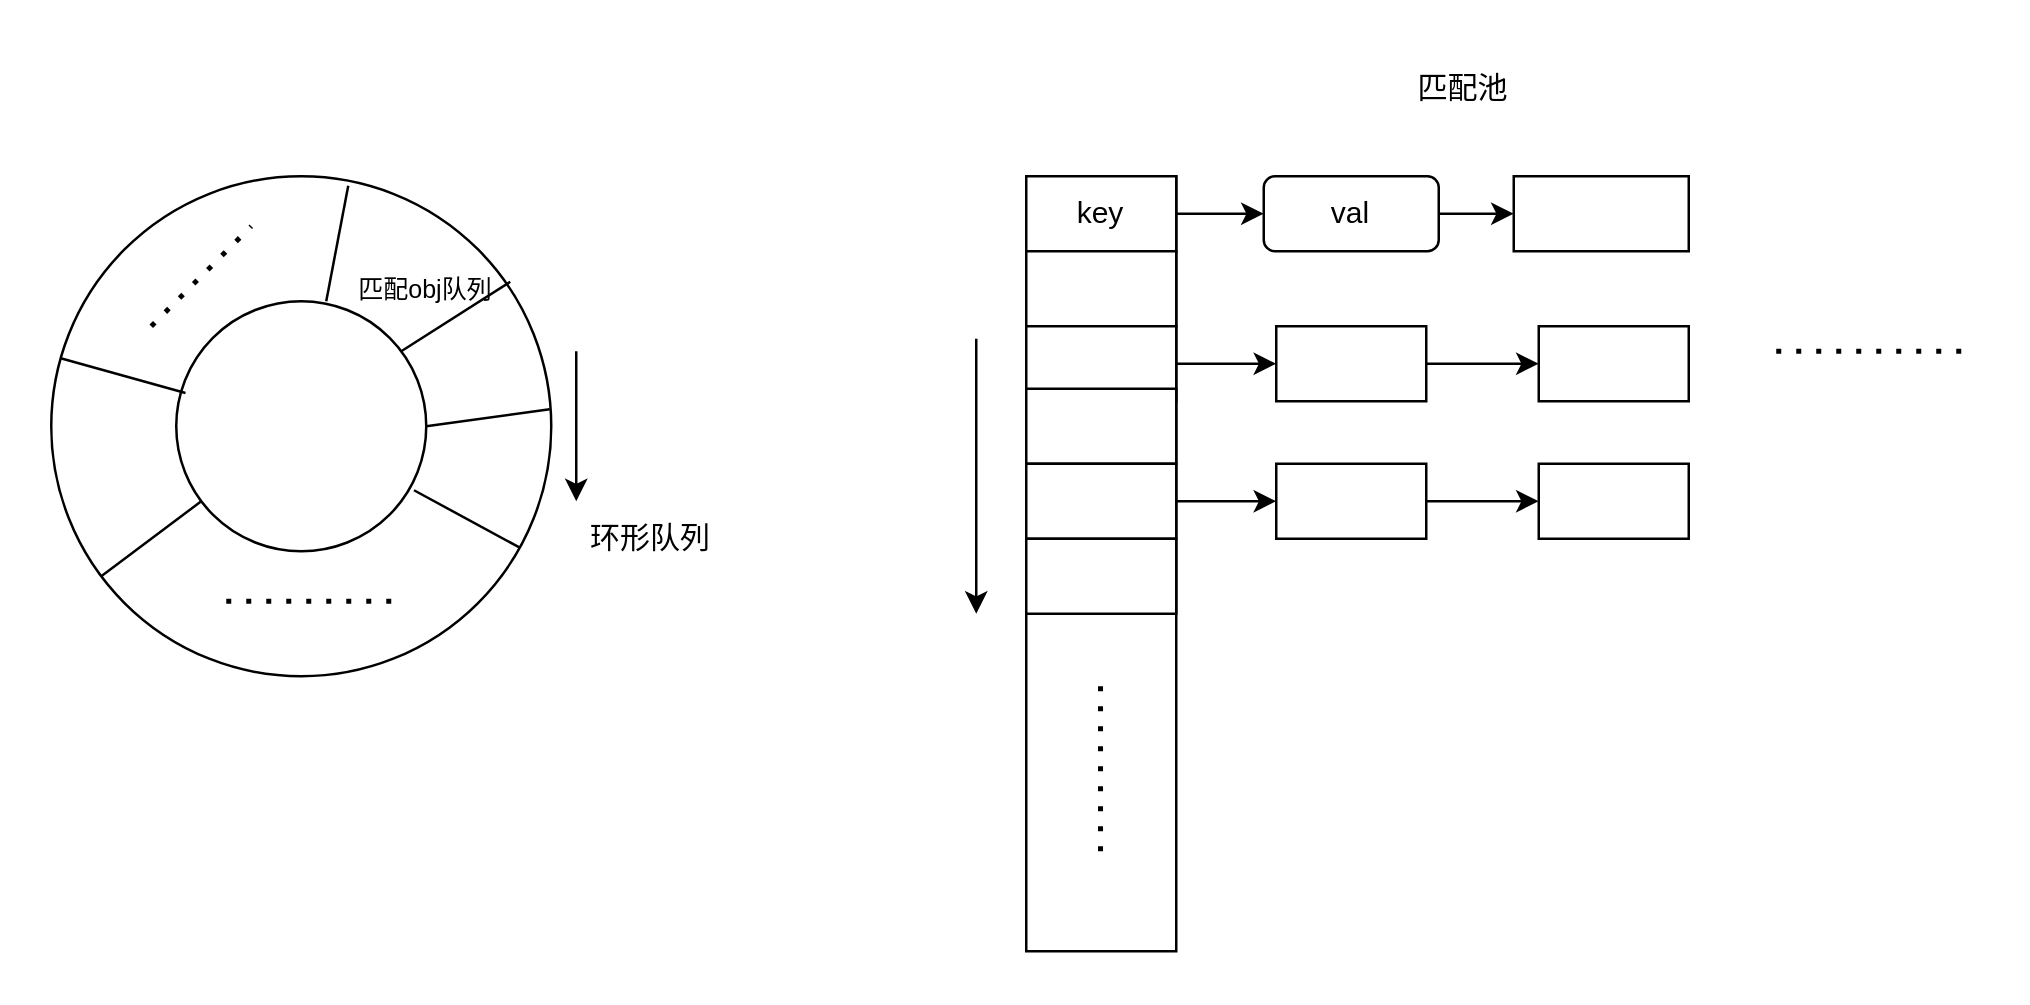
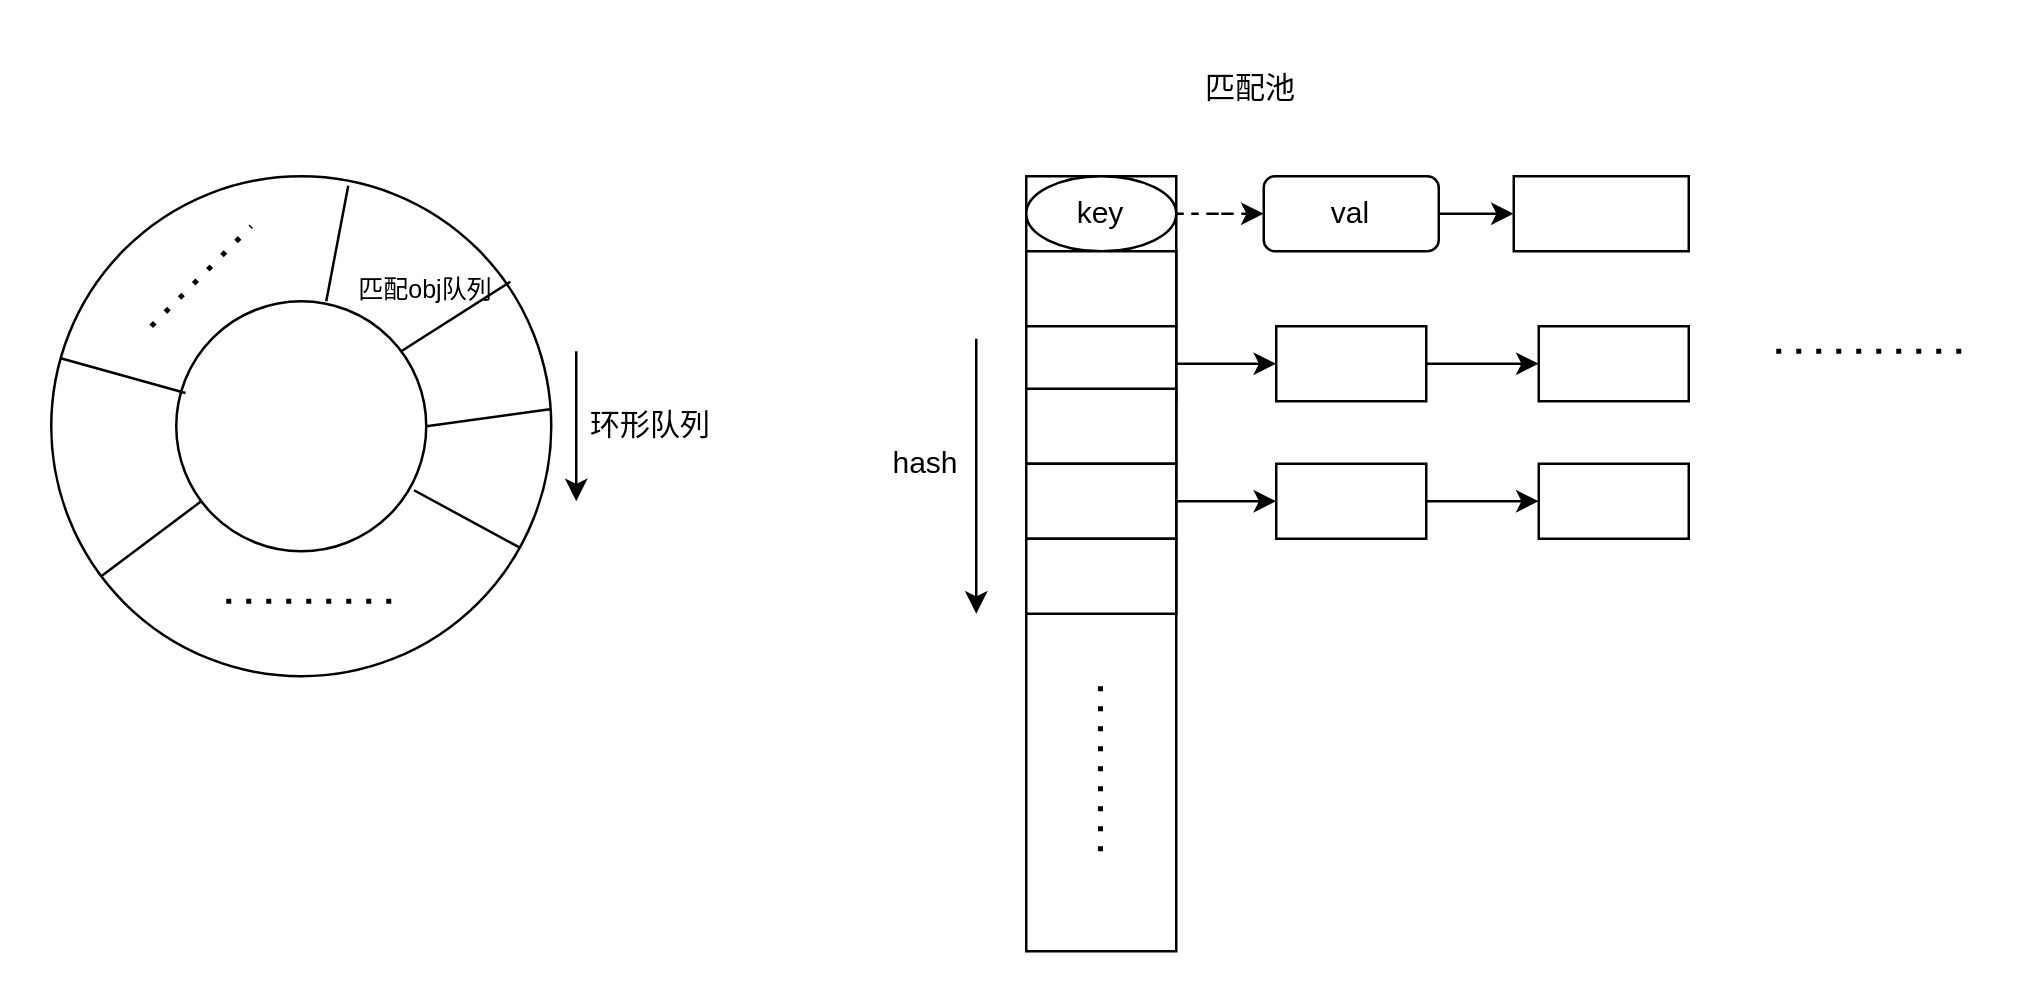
  <mxCell id="0" />
  <mxCell id="1" parent="0" />
  <mxCell id="2" value="" style="ellipse;whiteSpace=wrap;html=1;aspect=fixed;" vertex="1" parent="1"><mxGeometry x="20" y="70" width="200" height="200" as="geometry" /></mxCell>
  <mxCell id="3" value="" style="ellipse;whiteSpace=wrap;html=1;aspect=fixed;" vertex="1" parent="1"><mxGeometry x="70" y="120" width="100" height="100" as="geometry" /></mxCell>
  <mxCell id="4" value="" style="endArrow=none;html=1;rounded=0;" edge="1" parent="1" target="3"><mxGeometry width="50" height="50" relative="1" as="geometry"><mxPoint x="40" y="230" as="sourcePoint" /><mxPoint x="90" y="180" as="targetPoint" /></mxGeometry></mxCell>
  <mxCell id="5" value="" style="endArrow=none;html=1;rounded=0;entryX=0.918;entryY=0.211;entryDx=0;entryDy=0;entryPerimeter=0;" edge="1" parent="1" target="2"><mxGeometry width="50" height="50" relative="1" as="geometry"><mxPoint x="160" y="140" as="sourcePoint" /><mxPoint x="220" y="90" as="targetPoint" /></mxGeometry></mxCell>
  <mxCell id="6" value="" style="endArrow=none;html=1;rounded=0;entryX=0.997;entryY=0.466;entryDx=0;entryDy=0;entryPerimeter=0;exitX=1;exitY=0.5;exitDx=0;exitDy=0;" edge="1" parent="1" source="3" target="2"><mxGeometry width="50" height="50" relative="1" as="geometry"><mxPoint x="173" y="155" as="sourcePoint" /><mxPoint x="214" y="122" as="targetPoint" /></mxGeometry></mxCell>
  <mxCell id="7" value="" style="endArrow=none;html=1;rounded=0;entryX=0.594;entryY=0.019;entryDx=0;entryDy=0;entryPerimeter=0;" edge="1" parent="1" target="2"><mxGeometry width="50" height="50" relative="1" as="geometry"><mxPoint x="130" y="120" as="sourcePoint" /><mxPoint x="180" y="70" as="targetPoint" /></mxGeometry></mxCell>
  <mxCell id="8" value="" style="endArrow=none;html=1;rounded=0;entryX=0.951;entryY=0.756;entryDx=0;entryDy=0;entryPerimeter=0;" edge="1" parent="1" source="2" target="3"><mxGeometry width="50" height="50" relative="1" as="geometry"><mxPoint x="150" y="370" as="sourcePoint" /><mxPoint x="200" y="320" as="targetPoint" /></mxGeometry></mxCell>
  <mxCell id="9" value="" style="endArrow=none;dashed=1;html=1;dashPattern=1 3;strokeWidth=2;rounded=0;" edge="1" parent="1"><mxGeometry width="50" height="50" relative="1" as="geometry"><mxPoint x="90" y="240" as="sourcePoint" /><mxPoint x="160" y="240" as="targetPoint" /></mxGeometry></mxCell>
  <mxCell id="10" value="" style="endArrow=none;html=1;rounded=0;exitX=0.037;exitY=0.367;exitDx=0;exitDy=0;exitPerimeter=0;" edge="1" parent="1" source="3" target="2"><mxGeometry width="50" height="50" relative="1" as="geometry"><mxPoint x="50" y="150" as="sourcePoint" /><mxPoint x="100" y="100" as="targetPoint" /></mxGeometry></mxCell>
  <mxCell id="11" value="" style="endArrow=none;dashed=1;html=1;dashPattern=1 3;strokeWidth=2;rounded=0;" edge="1" parent="1"><mxGeometry width="50" height="50" relative="1" as="geometry"><mxPoint x="60" y="130" as="sourcePoint" /><mxPoint x="100" y="90" as="targetPoint" /></mxGeometry></mxCell>
  <mxCell id="12" value="匹配obj队列" style="text;html=1;strokeColor=none;fillColor=none;align=center;verticalAlign=middle;whiteSpace=wrap;rounded=0;fontSize=10;" vertex="1" parent="1"><mxGeometry x="140" y="100" width="60" height="30" as="geometry" /></mxCell>
  <mxCell id="13" value="" style="endArrow=classic;html=1;rounded=0;" edge="1" parent="1"><mxGeometry width="50" height="50" relative="1" as="geometry"><mxPoint x="230" y="140" as="sourcePoint" /><mxPoint x="230" y="200" as="targetPoint" /></mxGeometry></mxCell>
  <mxCell id="14" value="" style="rounded=0;whiteSpace=wrap;html=1;" vertex="1" parent="1"><mxGeometry x="410" y="70" width="60" height="310" as="geometry" /></mxCell>
- <mxCell id="15" value="" style="edgeStyle=orthogonalEdgeStyle;rounded=0;orthogonalLoop=1;jettySize=auto;html=1;" edge="1" parent="1" source="16" target="26"><mxGeometry relative="1" as="geometry" /></mxCell>
- <mxCell id="16" value="key" style="rounded=0;whiteSpace=wrap;html=1;" vertex="1" parent="1"><mxGeometry x="410" y="70" width="60" height="30" as="geometry" /></mxCell>
+ <mxCell id="15" value="" style="edgeStyle=orthogonalEdgeStyle;rounded=0;orthogonalLoop=1;jettySize=auto;html=1;dashed=1;" edge="1" parent="1" source="16" target="26"><mxGeometry relative="1" as="geometry" /></mxCell>
+ <mxCell id="16" value="key" style="ellipse;whiteSpace=wrap;html=1;" vertex="1" parent="1"><mxGeometry x="410" y="70" width="60" height="30" as="geometry" /></mxCell>
  <mxCell id="17" value="" style="rounded=0;whiteSpace=wrap;html=1;" vertex="1" parent="1"><mxGeometry x="410" y="100" width="60" height="30" as="geometry" /></mxCell>
  <mxCell id="18" value="" style="edgeStyle=orthogonalEdgeStyle;rounded=0;orthogonalLoop=1;jettySize=auto;html=1;" edge="1" parent="1" source="19" target="29"><mxGeometry relative="1" as="geometry" /></mxCell>
  <mxCell id="19" value="" style="rounded=0;whiteSpace=wrap;html=1;" vertex="1" parent="1"><mxGeometry x="410" y="130" width="60" height="30" as="geometry" /></mxCell>
  <mxCell id="20" value="" style="rounded=0;whiteSpace=wrap;html=1;" vertex="1" parent="1"><mxGeometry x="410" y="155" width="60" height="30" as="geometry" /></mxCell>
  <mxCell id="21" value="" style="edgeStyle=orthogonalEdgeStyle;rounded=0;orthogonalLoop=1;jettySize=auto;html=1;" edge="1" parent="1" source="22" target="32"><mxGeometry relative="1" as="geometry" /></mxCell>
  <mxCell id="22" value="" style="rounded=0;whiteSpace=wrap;html=1;" vertex="1" parent="1"><mxGeometry x="410" y="185" width="60" height="30" as="geometry" /></mxCell>
  <mxCell id="23" value="" style="rounded=0;whiteSpace=wrap;html=1;" vertex="1" parent="1"><mxGeometry x="410" y="215" width="60" height="30" as="geometry" /></mxCell>
  <mxCell id="24" value="" style="endArrow=none;dashed=1;html=1;dashPattern=1 3;strokeWidth=2;rounded=0;" edge="1" parent="1"><mxGeometry width="50" height="50" relative="1" as="geometry"><mxPoint x="439.71" y="340" as="sourcePoint" /><mxPoint x="439.71" y="270" as="targetPoint" /></mxGeometry></mxCell>
  <mxCell id="25" value="" style="edgeStyle=orthogonalEdgeStyle;rounded=0;orthogonalLoop=1;jettySize=auto;html=1;" edge="1" parent="1" source="26" target="27"><mxGeometry relative="1" as="geometry" /></mxCell>
  <mxCell id="26" value="val" style="whiteSpace=wrap;html=1;rounded=1;" vertex="1" parent="1"><mxGeometry x="505" y="70" width="70" height="30" as="geometry" /></mxCell>
  <mxCell id="27" value="" style="whiteSpace=wrap;html=1;rounded=0;" vertex="1" parent="1"><mxGeometry x="605" y="70" width="70" height="30" as="geometry" /></mxCell>
  <mxCell id="28" value="" style="edgeStyle=orthogonalEdgeStyle;rounded=0;orthogonalLoop=1;jettySize=auto;html=1;" edge="1" parent="1" source="29" target="30"><mxGeometry relative="1" as="geometry" /></mxCell>
  <mxCell id="29" value="" style="rounded=0;whiteSpace=wrap;html=1;" vertex="1" parent="1"><mxGeometry x="510" y="130" width="60" height="30" as="geometry" /></mxCell>
  <mxCell id="30" value="" style="rounded=0;whiteSpace=wrap;html=1;" vertex="1" parent="1"><mxGeometry x="615" y="130" width="60" height="30" as="geometry" /></mxCell>
  <mxCell id="31" value="" style="edgeStyle=orthogonalEdgeStyle;rounded=0;orthogonalLoop=1;jettySize=auto;html=1;" edge="1" parent="1" source="32" target="33"><mxGeometry relative="1" as="geometry" /></mxCell>
  <mxCell id="32" value="" style="rounded=0;whiteSpace=wrap;html=1;" vertex="1" parent="1"><mxGeometry x="510" y="185" width="60" height="30" as="geometry" /></mxCell>
  <mxCell id="33" value="" style="rounded=0;whiteSpace=wrap;html=1;" vertex="1" parent="1"><mxGeometry x="615" y="185" width="60" height="30" as="geometry" /></mxCell>
  <mxCell id="34" value="" style="endArrow=none;dashed=1;html=1;dashPattern=1 3;strokeWidth=2;rounded=0;" edge="1" parent="1"><mxGeometry width="50" height="50" relative="1" as="geometry"><mxPoint x="710" y="140" as="sourcePoint" /><mxPoint x="790" y="140" as="targetPoint" /></mxGeometry></mxCell>
- <mxCell id="35" value="匹配池" style="text;html=1;strokeColor=none;fillColor=none;align=center;verticalAlign=middle;whiteSpace=wrap;rounded=0;" vertex="1" parent="1"><mxGeometry x="555" y="20" width="60" height="30" as="geometry" /></mxCell>
+ <mxCell id="35" value="匹配池" style="text;html=1;strokeColor=none;fillColor=none;align=center;verticalAlign=middle;whiteSpace=wrap;rounded=0;" vertex="1" parent="1"><mxGeometry x="470" y="20" width="60" height="30" as="geometry" /></mxCell>
+ <mxCell id="36" value="hash" style="text;html=1;strokeColor=none;fillColor=none;align=center;verticalAlign=middle;whiteSpace=wrap;rounded=0;" vertex="1" parent="1"><mxGeometry x="340" y="170" width="60" height="30" as="geometry" /></mxCell>
  <mxCell id="37" value="" style="endArrow=classic;html=1;rounded=0;" edge="1" parent="1"><mxGeometry width="50" height="50" relative="1" as="geometry"><mxPoint x="390" y="135" as="sourcePoint" /><mxPoint x="390" y="245" as="targetPoint" /></mxGeometry></mxCell>
- <mxCell id="38" value="环形队列" style="text;html=1;strokeColor=none;fillColor=none;align=center;verticalAlign=middle;whiteSpace=wrap;rounded=0;" vertex="1" parent="1"><mxGeometry x="230" y="200" width="60" height="30" as="geometry" /></mxCell>
+ <mxCell id="38" value="环形队列" style="text;html=1;strokeColor=none;fillColor=none;align=center;verticalAlign=middle;whiteSpace=wrap;rounded=0;" vertex="1" parent="1"><mxGeometry x="230" y="155" width="60" height="30" as="geometry" /></mxCell>
